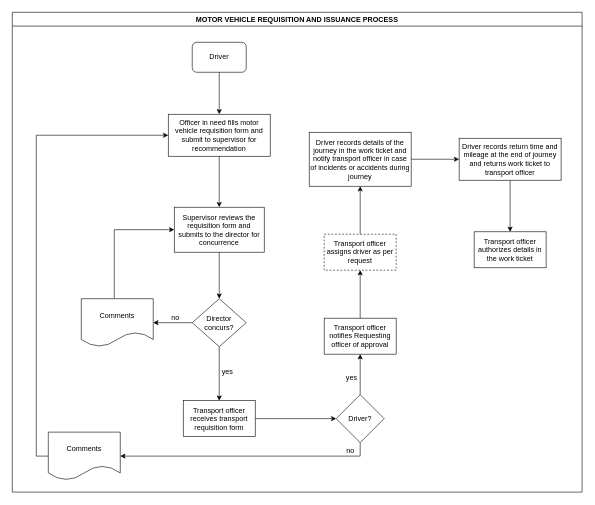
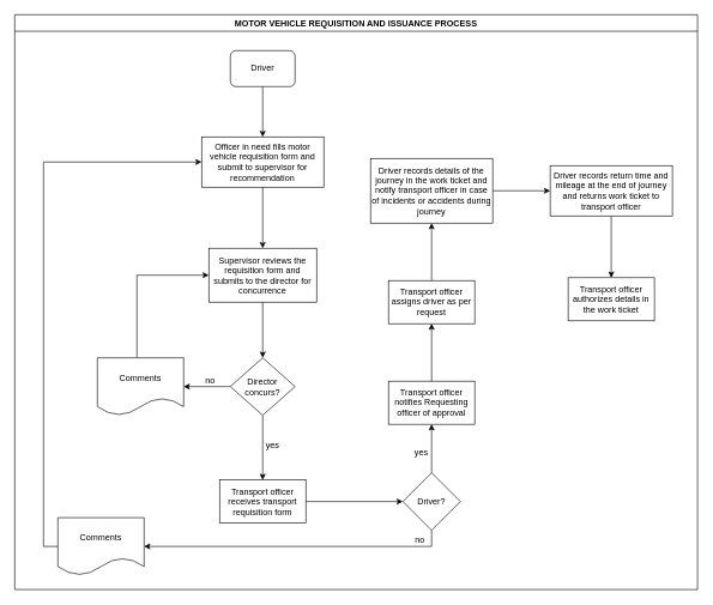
  <mxCell id="0" />
  <mxCell id="1" parent="0" />
  <mxCell id="2" value="MOTOR VEHICLE REQUISITION AND ISSUANCE PROCESS" style="swimlane;" vertex="1" parent="1"><mxGeometry x="20" y="20" width="950" height="800" as="geometry" /></mxCell>
  <mxCell id="3" value="Driver" style="rounded=1;whiteSpace=wrap;html=1;" vertex="1" parent="2"><mxGeometry x="300" y="50" width="90" height="50" as="geometry" /></mxCell>
  <mxCell id="4" value="Officer in need fills motor vehicle requisition form and submit to supervisor for recommendation" style="rounded=0;whiteSpace=wrap;html=1;" vertex="1" parent="2"><mxGeometry x="260" y="170" width="170" height="70" as="geometry" /></mxCell>
  <mxCell id="5" value="" style="edgeStyle=orthogonalEdgeStyle;rounded=0;orthogonalLoop=1;jettySize=auto;html=1;" edge="1" parent="2" source="3" target="4"><mxGeometry relative="1" as="geometry"><mxPoint x="345" y="175" as="targetPoint" /></mxGeometry></mxCell>
  <mxCell id="6" value="yes" style="text;html=1;strokeColor=none;fillColor=none;align=center;verticalAlign=middle;whiteSpace=wrap;rounded=0;" vertex="1" parent="2"><mxGeometry x="339" y="590" width="40" height="20" as="geometry" /></mxCell>
  <mxCell id="7" value="" style="edgeStyle=orthogonalEdgeStyle;rounded=0;orthogonalLoop=1;jettySize=auto;html=1;entryX=0;entryY=0.5;entryDx=0;entryDy=0;" edge="1" parent="2" source="8" target="4"><mxGeometry relative="1" as="geometry"><mxPoint x="-20" y="740" as="targetPoint" /><Array as="points"><mxPoint x="40" y="740" /><mxPoint x="40" y="205" /></Array></mxGeometry></mxCell>
  <mxCell id="8" value="Comments" style="shape=document;whiteSpace=wrap;html=1;boundedLbl=1;rounded=0;" vertex="1" parent="2"><mxGeometry x="60" y="700" width="120" height="80" as="geometry" /></mxCell>
  <mxCell id="9" value="Transport officer notifies Requesting officer of approval" style="whiteSpace=wrap;html=1;rounded=0;" vertex="1" parent="2"><mxGeometry x="520" y="510" width="120" height="60" as="geometry" /></mxCell>
  <mxCell id="10" value="Transport officer authorizes details in the work ticket" style="whiteSpace=wrap;html=1;rounded=0;" vertex="1" parent="2"><mxGeometry x="770" y="366" width="120" height="60" as="geometry" /></mxCell>
  <mxCell id="11" value="" style="edgeStyle=orthogonalEdgeStyle;rounded=0;orthogonalLoop=1;jettySize=auto;html=1;" edge="1" parent="1" source="12" target="16"><mxGeometry relative="1" as="geometry" /></mxCell>
  <mxCell id="12" value="Supervisor reviews the requisition form and submits to the director for concurrence" style="whiteSpace=wrap;html=1;rounded=0;" vertex="1" parent="1"><mxGeometry x="290" y="345" width="150" height="75" as="geometry" /></mxCell>
  <mxCell id="13" value="" style="edgeStyle=orthogonalEdgeStyle;rounded=0;orthogonalLoop=1;jettySize=auto;html=1;" edge="1" parent="1" source="4" target="12"><mxGeometry relative="1" as="geometry" /></mxCell>
  <mxCell id="14" value="" style="edgeStyle=orthogonalEdgeStyle;rounded=0;orthogonalLoop=1;jettySize=auto;html=1;" edge="1" parent="1" source="16" target="18"><mxGeometry relative="1" as="geometry" /></mxCell>
  <mxCell id="15" value="" style="edgeStyle=orthogonalEdgeStyle;rounded=0;orthogonalLoop=1;jettySize=auto;html=1;" edge="1" parent="1" source="16" target="23"><mxGeometry relative="1" as="geometry" /></mxCell>
  <mxCell id="16" value="Director concurs?" style="rhombus;whiteSpace=wrap;html=1;rounded=0;" vertex="1" parent="1"><mxGeometry x="320" y="497.5" width="90" height="80" as="geometry" /></mxCell>
  <mxCell id="17" value="" style="edgeStyle=orthogonalEdgeStyle;rounded=0;orthogonalLoop=1;jettySize=auto;html=1;" edge="1" parent="1" source="18" target="21"><mxGeometry relative="1" as="geometry" /></mxCell>
  <mxCell id="18" value="Transport officer receives transport requisition form" style="whiteSpace=wrap;html=1;rounded=0;" vertex="1" parent="1"><mxGeometry x="305" y="667.5" width="120" height="60" as="geometry" /></mxCell>
  <mxCell id="19" value="" style="edgeStyle=orthogonalEdgeStyle;rounded=0;orthogonalLoop=1;jettySize=auto;html=1;exitX=0.5;exitY=1;exitDx=0;exitDy=0;" edge="1" parent="1" source="21" target="8"><mxGeometry relative="1" as="geometry"><Array as="points"><mxPoint x="600" y="738" /><mxPoint x="600" y="760" /></Array></mxGeometry></mxCell>
  <mxCell id="20" value="" style="edgeStyle=orthogonalEdgeStyle;rounded=0;orthogonalLoop=1;jettySize=auto;html=1;" edge="1" parent="1" source="21" target="9"><mxGeometry relative="1" as="geometry" /></mxCell>
  <mxCell id="21" value="Driver?" style="rhombus;whiteSpace=wrap;html=1;rounded=0;" vertex="1" parent="1"><mxGeometry x="560" y="657.5" width="80" height="80" as="geometry" /></mxCell>
  <mxCell id="22" value="" style="edgeStyle=orthogonalEdgeStyle;rounded=0;orthogonalLoop=1;jettySize=auto;html=1;entryX=0;entryY=0.5;entryDx=0;entryDy=0;" edge="1" parent="1" source="23" target="12"><mxGeometry relative="1" as="geometry"><mxPoint x="195" y="407.5" as="targetPoint" /><Array as="points"><mxPoint x="190" y="383" /></Array></mxGeometry></mxCell>
  <mxCell id="23" value="Comments" style="shape=document;whiteSpace=wrap;html=1;boundedLbl=1;rounded=0;" vertex="1" parent="1"><mxGeometry x="135" y="497.5" width="120" height="80" as="geometry" /></mxCell>
  <mxCell id="24" value="no" style="text;html=1;strokeColor=none;fillColor=none;align=center;verticalAlign=middle;whiteSpace=wrap;rounded=0;" vertex="1" parent="1"><mxGeometry x="272" y="520" width="40" height="20" as="geometry" /></mxCell>
  <mxCell id="25" value="no" style="text;html=1;strokeColor=none;fillColor=none;align=center;verticalAlign=middle;whiteSpace=wrap;rounded=0;" vertex="1" parent="1"><mxGeometry x="564" y="742" width="40" height="20" as="geometry" /></mxCell>
  <mxCell id="26" value="yes" style="text;html=1;strokeColor=none;fillColor=none;align=center;verticalAlign=middle;whiteSpace=wrap;rounded=0;" vertex="1" parent="1"><mxGeometry x="566" y="620" width="40" height="20" as="geometry" /></mxCell>
  <mxCell id="27" value="" style="edgeStyle=orthogonalEdgeStyle;rounded=0;orthogonalLoop=1;jettySize=auto;html=1;" edge="1" parent="1" source="28" target="31"><mxGeometry relative="1" as="geometry" /></mxCell>
- <mxCell id="28" value="Transport officer assigns driver as per request" style="whiteSpace=wrap;html=1;rounded=0;dashed=1;" vertex="1" parent="1"><mxGeometry x="540" y="390" width="120" height="60" as="geometry" /></mxCell>
+ <mxCell id="28" value="Transport officer assigns driver as per request" style="whiteSpace=wrap;html=1;rounded=0;" vertex="1" parent="1"><mxGeometry x="540" y="390" width="120" height="60" as="geometry" /></mxCell>
  <mxCell id="29" value="" style="edgeStyle=orthogonalEdgeStyle;rounded=0;orthogonalLoop=1;jettySize=auto;html=1;" edge="1" parent="1" source="9" target="28"><mxGeometry relative="1" as="geometry" /></mxCell>
  <mxCell id="30" value="" style="edgeStyle=orthogonalEdgeStyle;rounded=0;orthogonalLoop=1;jettySize=auto;html=1;" edge="1" parent="1" source="31" target="33"><mxGeometry relative="1" as="geometry" /></mxCell>
  <mxCell id="31" value="Driver records details of the journey in the work ticket and notify transport officer in case of incidents or accidents during journey" style="whiteSpace=wrap;html=1;rounded=0;" vertex="1" parent="1"><mxGeometry x="515" y="220" width="170" height="90" as="geometry" /></mxCell>
  <mxCell id="32" value="" style="edgeStyle=orthogonalEdgeStyle;rounded=0;orthogonalLoop=1;jettySize=auto;html=1;entryX=0.5;entryY=0;entryDx=0;entryDy=0;" edge="1" parent="1" source="33" target="10"><mxGeometry relative="1" as="geometry"><mxPoint x="850" y="385" as="targetPoint" /></mxGeometry></mxCell>
  <mxCell id="33" value="Driver records return time and mileage at the end of journey and returns work ticket to transport officer" style="whiteSpace=wrap;html=1;rounded=0;" vertex="1" parent="1"><mxGeometry x="765" y="230" width="170" height="70" as="geometry" /></mxCell>
